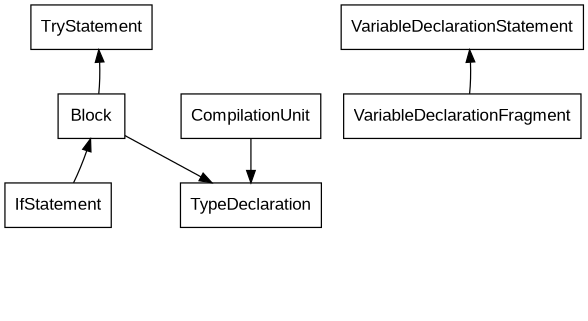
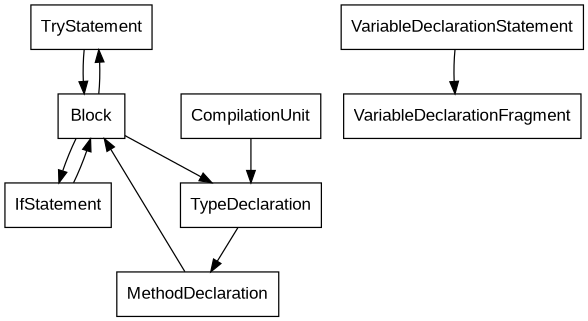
  digraph {
    fontcolor=white
    fontname="Liberation Sans"
    node [fontname="Liberation Sans" shape=box]
    edge [fontname="Liberation Sans"]
    n1 [label=TryStatement]
    n2 [label=Block]
    n3 [label=IfStatement]
    n4 [label=TypeDeclaration]
    n5 [label=VariableDeclarationStatement]
    n6 [label=VariableDeclarationFragment]
+   n7 [label=MethodDeclaration]
    n8 [label=CompilationUnit]
+   n1 -> n2
    n2 -> n1
+   n2 -> n3
    n2 -> n4
    n3 -> n2
-   n6 -> n5
+   n4 -> n7
+   n5 -> n6
+   n7 -> n2
    n8 -> n4
  }
